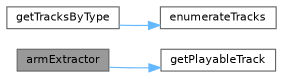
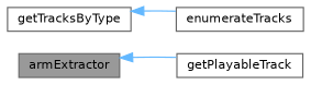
  digraph {
    rankdir=LR
    node [color=grey40 fillcolor=white fontname=Helvetica fontsize=10 shape=box style=filled]
    edge [color=steelblue1 fontname=Helvetica fontsize=10 labelfontname=Helvetica labelfontsize=10 style=solid]
    n1 [color=gray40 fillcolor=grey60 fontcolor=black height=0.2 label=armExtractor width=0.4]
    n2 [height=0.2 label=getPlayableTrack width=0.4]
    n3 [height=0.2 label=getTracksByType width=0.4]
    n4 [height=0.2 label=enumerateTracks width=0.4]
-   n1 -> n2
-   n3 -> n4
+   n2 -> n1
+   n4 -> n3
  }
